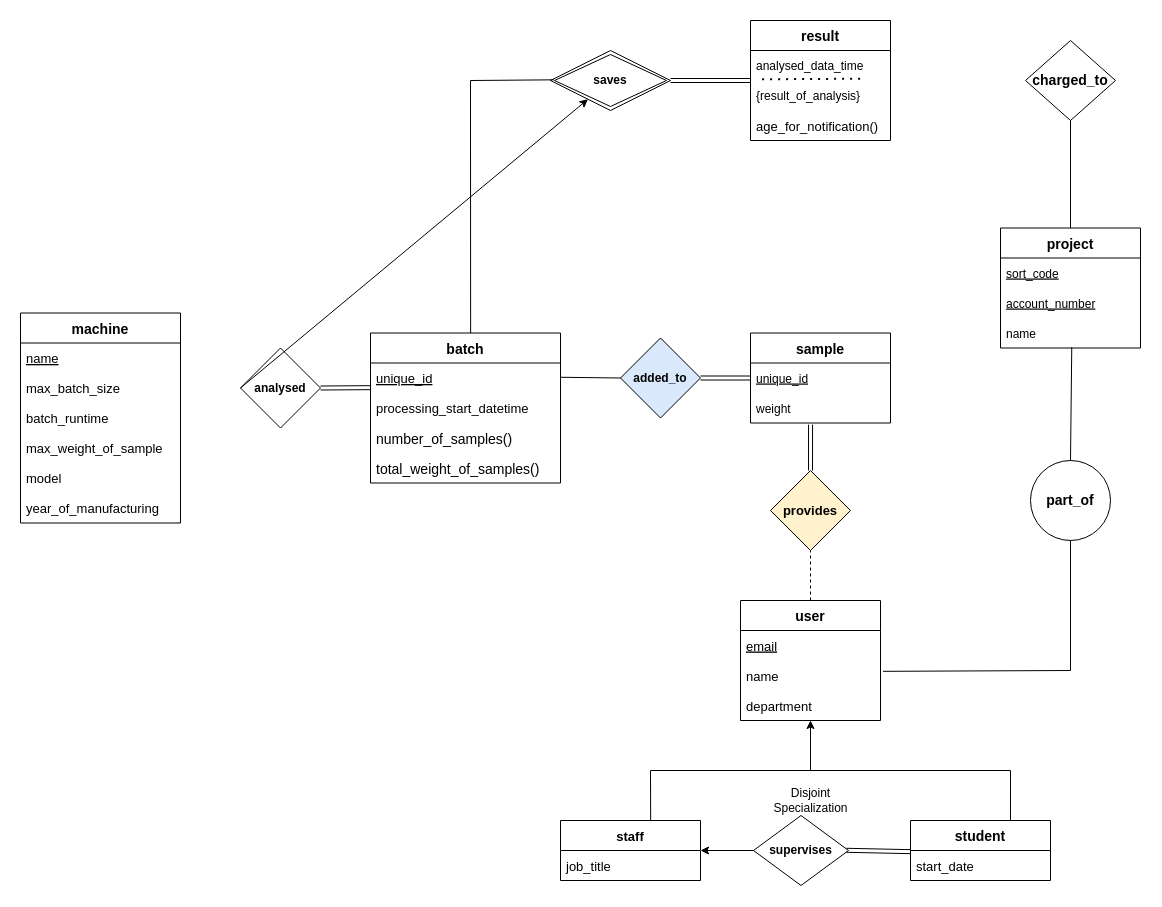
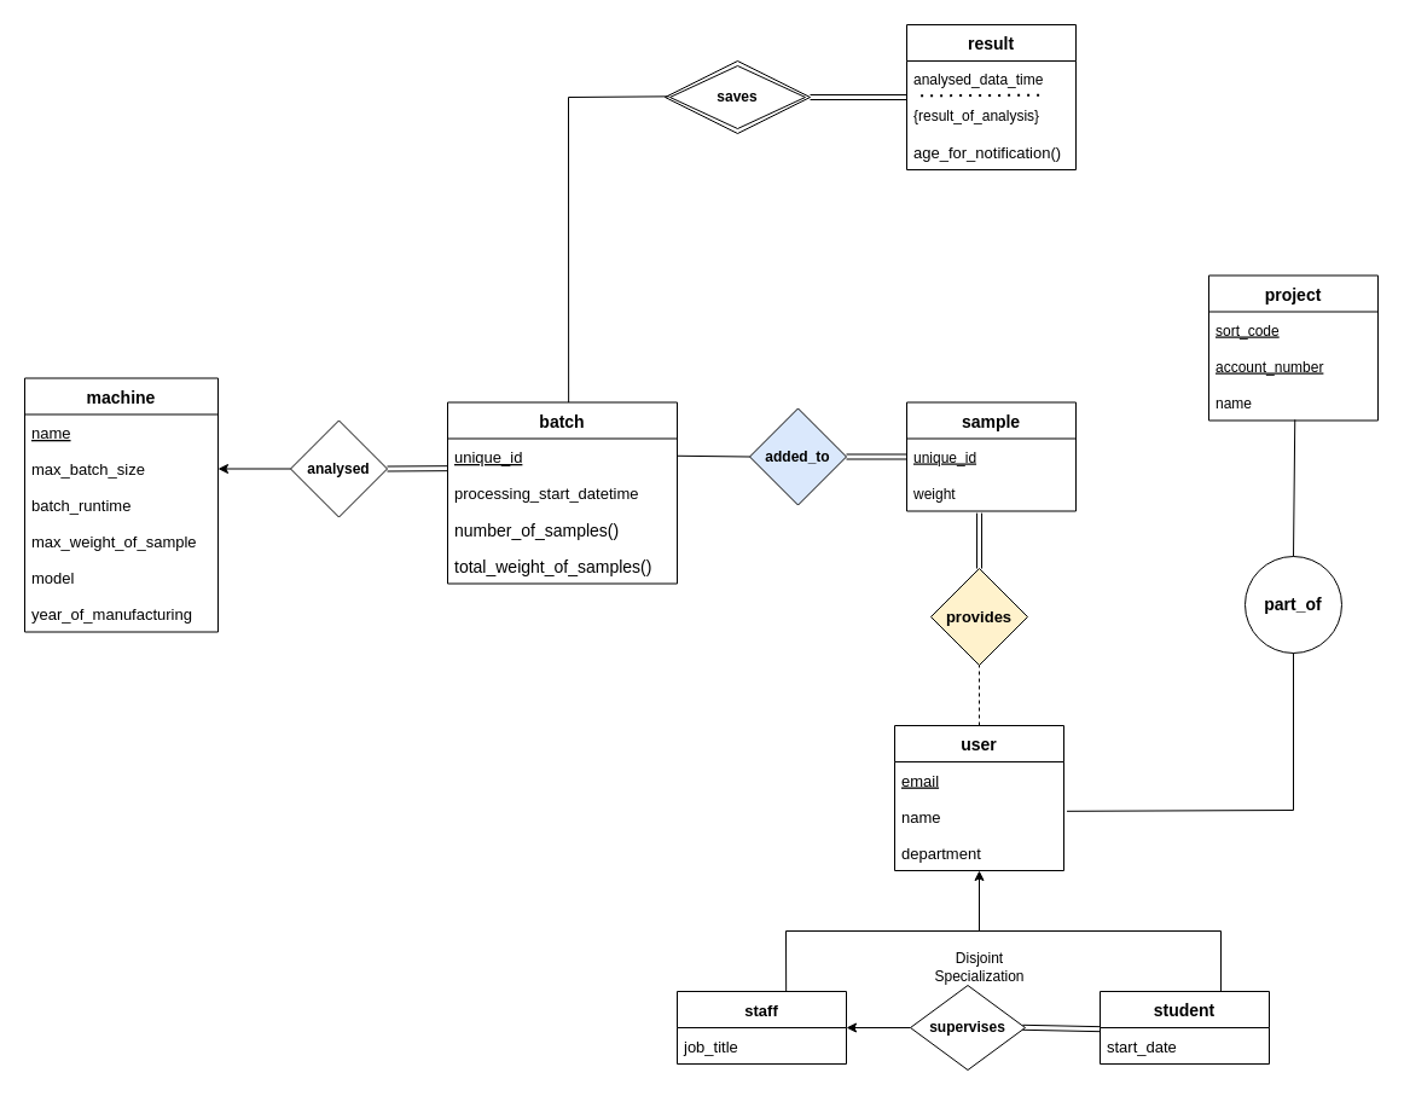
  <mxCell id="0" />
  <mxCell id="1" parent="0" />
  <mxCell id="2" value="&lt;b&gt;added_to&lt;/b&gt;" style="rhombus;whiteSpace=wrap;html=1;fillColor=#dae8fc;" parent="1" vertex="1"><mxGeometry x="620" y="337.5" width="80" height="80" as="geometry" /></mxCell>
  <mxCell id="3" value="" style="endArrow=none;html=1;rounded=0;strokeColor=default;entryX=0;entryY=0.5;entryDx=0;entryDy=0;exitX=1.001;exitY=0.476;exitDx=0;exitDy=0;exitPerimeter=0;" parent="1" source="43" target="2" edge="1"><mxGeometry width="50" height="50" relative="1" as="geometry"><mxPoint x="453.25" y="376.7" as="sourcePoint" /><mxPoint x="160" y="500" as="targetPoint" /></mxGeometry></mxCell>
  <mxCell id="4" value="Disjoint &lt;br&gt;Specialization" style="text;html=1;align=center;verticalAlign=middle;resizable=0;points=[];autosize=1;strokeColor=none;fillColor=none;" parent="1" vertex="1"><mxGeometry x="760" y="780" width="100" height="40" as="geometry" /></mxCell>
  <mxCell id="5" value="&lt;b&gt;analysed&lt;/b&gt;" style="rhombus;whiteSpace=wrap;html=1;" parent="1" vertex="1"><mxGeometry x="240" y="347.5" width="80" height="80" as="geometry" /></mxCell>
  <mxCell id="6" value="&lt;b&gt;supervises&lt;/b&gt;" style="rhombus;whiteSpace=wrap;html=1;" parent="1" vertex="1"><mxGeometry x="753" y="815" width="95" height="70" as="geometry" /></mxCell>
  <mxCell id="7" value="&lt;b style=&quot;font-size: 14px;&quot;&gt;part_of&lt;/b&gt;" style="ellipse;whiteSpace=wrap;html=1;fontSize=14;" vertex="1" parent="1"><mxGeometry x="1030" y="460" width="80" height="80" as="geometry" /></mxCell>
  <mxCell id="8" value="" style="endArrow=none;html=1;rounded=0;exitX=0.5;exitY=0;exitDx=0;exitDy=0;entryX=0.509;entryY=0.979;entryDx=0;entryDy=0;entryPerimeter=0;" edge="1" parent="1" source="7" target="24"><mxGeometry width="50" height="50" relative="1" as="geometry"><mxPoint x="1520" y="65" as="sourcePoint" /><mxPoint x="1731.62" y="95.03" as="targetPoint" /></mxGeometry></mxCell>
  <mxCell id="9" value="" style="endArrow=none;html=1;rounded=0;exitX=1;exitY=0.5;exitDx=0;exitDy=0;entryX=0;entryY=0.5;entryDx=0;entryDy=0;shape=link;" edge="1" parent="1" source="2" target="18"><mxGeometry width="50" height="50" relative="1" as="geometry"><mxPoint x="700" y="480" as="sourcePoint" /><mxPoint x="700" y="376.94" as="targetPoint" /></mxGeometry></mxCell>
  <mxCell id="10" value="result" style="swimlane;fontStyle=1;childLayout=stackLayout;horizontal=1;startSize=30;horizontalStack=0;resizeParent=1;resizeParentMax=0;resizeLast=0;collapsible=1;marginBottom=0;fontSize=14;" vertex="1" parent="1"><mxGeometry x="750" y="20" width="140" height="120" as="geometry" /></mxCell>
  <mxCell id="11" value="analysed_data_time" style="text;strokeColor=none;fillColor=none;align=left;verticalAlign=middle;spacingLeft=4;spacingRight=4;overflow=hidden;points=[[0,0.5],[1,0.5]];portConstraint=eastwest;rotatable=0;fontStyle=0" vertex="1" parent="10"><mxGeometry y="30" width="140" height="30" as="geometry" /></mxCell>
  <mxCell id="12" value="{result_of_analysis}" style="text;strokeColor=none;fillColor=none;align=left;verticalAlign=middle;spacingLeft=4;spacingRight=4;overflow=hidden;points=[[0,0.5],[1,0.5]];portConstraint=eastwest;rotatable=0;" vertex="1" parent="10"><mxGeometry y="60" width="140" height="30" as="geometry" /></mxCell>
  <mxCell id="13" value="" style="endArrow=none;dashed=1;html=1;dashPattern=1 3;strokeWidth=2;rounded=0;entryX=0.797;entryY=-0.06;entryDx=0;entryDy=0;entryPerimeter=0;exitX=0.083;exitY=-0.041;exitDx=0;exitDy=0;exitPerimeter=0;" edge="1" parent="10" source="12" target="12"><mxGeometry width="50" height="50" relative="1" as="geometry"><mxPoint x="10" y="90" as="sourcePoint" /><mxPoint x="60" y="40" as="targetPoint" /></mxGeometry></mxCell>
  <mxCell id="14" value="age_for_notification()" style="text;strokeColor=none;fillColor=none;align=left;verticalAlign=middle;spacingLeft=4;spacingRight=4;overflow=hidden;points=[[0,0.5],[1,0.5]];portConstraint=eastwest;rotatable=0;fontSize=13;" vertex="1" parent="10"><mxGeometry y="90" width="140" height="30" as="geometry" /></mxCell>
  <mxCell id="15" value="&lt;b&gt;saves&lt;/b&gt;" style="shape=rhombus;double=1;perimeter=rhombusPerimeter;whiteSpace=wrap;html=1;align=center;" vertex="1" parent="1"><mxGeometry x="550" y="50" width="120" height="60" as="geometry" /></mxCell>
  <mxCell id="16" value="" style="endArrow=none;html=1;rounded=0;shape=link;entryX=1;entryY=0.5;entryDx=0;entryDy=0;" edge="1" parent="1" source="10" target="15"><mxGeometry width="50" height="50" relative="1" as="geometry"><mxPoint x="750" y="620" as="sourcePoint" /><mxPoint x="680" y="80" as="targetPoint" /></mxGeometry></mxCell>
  <mxCell id="17" value="sample" style="swimlane;fontStyle=1;childLayout=stackLayout;horizontal=1;startSize=30;horizontalStack=0;resizeParent=1;resizeParentMax=0;resizeLast=0;collapsible=1;marginBottom=0;fontSize=14;" vertex="1" parent="1"><mxGeometry x="750" y="332.5" width="140" height="90" as="geometry" /></mxCell>
  <mxCell id="18" value="unique_id" style="text;strokeColor=none;fillColor=none;align=left;verticalAlign=middle;spacingLeft=4;spacingRight=4;overflow=hidden;points=[[0,0.5],[1,0.5]];portConstraint=eastwest;rotatable=0;fontStyle=4" vertex="1" parent="17"><mxGeometry y="30" width="140" height="30" as="geometry" /></mxCell>
  <mxCell id="19" value="weight" style="text;strokeColor=none;fillColor=none;align=left;verticalAlign=middle;spacingLeft=4;spacingRight=4;overflow=hidden;points=[[0,0.5],[1,0.5]];portConstraint=eastwest;rotatable=0;" vertex="1" parent="17"><mxGeometry y="60" width="140" height="30" as="geometry" /></mxCell>
  <mxCell id="20" value="" style="endArrow=none;html=1;rounded=0;entryX=0.527;entryY=0.001;entryDx=0;entryDy=0;entryPerimeter=0;" edge="1" parent="1" target="42"><mxGeometry width="50" height="50" relative="1" as="geometry"><mxPoint x="470" y="80" as="sourcePoint" /><mxPoint x="470" y="330" as="targetPoint" /></mxGeometry></mxCell>
  <mxCell id="21" value="project" style="swimlane;fontStyle=1;childLayout=stackLayout;horizontal=1;startSize=30;horizontalStack=0;resizeParent=1;resizeParentMax=0;resizeLast=0;collapsible=1;marginBottom=0;fontSize=14;" vertex="1" parent="1"><mxGeometry x="1000" y="227.5" width="140" height="120" as="geometry" /></mxCell>
  <mxCell id="22" value="sort_code" style="text;strokeColor=none;fillColor=none;align=left;verticalAlign=middle;spacingLeft=4;spacingRight=4;overflow=hidden;points=[[0,0.5],[1,0.5]];portConstraint=eastwest;rotatable=0;fontStyle=4" vertex="1" parent="21"><mxGeometry y="30" width="140" height="30" as="geometry" /></mxCell>
  <mxCell id="23" value="account_number" style="text;strokeColor=none;fillColor=none;align=left;verticalAlign=middle;spacingLeft=4;spacingRight=4;overflow=hidden;points=[[0,0.5],[1,0.5]];portConstraint=eastwest;rotatable=0;fontStyle=4" vertex="1" parent="21"><mxGeometry y="60" width="140" height="30" as="geometry" /></mxCell>
  <mxCell id="24" value="name" style="text;strokeColor=none;fillColor=none;align=left;verticalAlign=middle;spacingLeft=4;spacingRight=4;overflow=hidden;points=[[0,0.5],[1,0.5]];portConstraint=eastwest;rotatable=0;" vertex="1" parent="21"><mxGeometry y="90" width="140" height="30" as="geometry" /></mxCell>
  <mxCell id="25" value="user" style="swimlane;fontStyle=1;childLayout=stackLayout;horizontal=1;startSize=30;horizontalStack=0;resizeParent=1;resizeParentMax=0;resizeLast=0;collapsible=1;marginBottom=0;fontSize=14;" vertex="1" parent="1"><mxGeometry x="740" y="600" width="140" height="120" as="geometry" /></mxCell>
  <mxCell id="26" value="email" style="text;strokeColor=none;fillColor=none;align=left;verticalAlign=middle;spacingLeft=4;spacingRight=4;overflow=hidden;points=[[0,0.5],[1,0.5]];portConstraint=eastwest;rotatable=0;fontSize=13;fontStyle=4" vertex="1" parent="25"><mxGeometry y="30" width="140" height="30" as="geometry" /></mxCell>
  <mxCell id="27" value="name" style="text;strokeColor=none;fillColor=none;align=left;verticalAlign=middle;spacingLeft=4;spacingRight=4;overflow=hidden;points=[[0,0.5],[1,0.5]];portConstraint=eastwest;rotatable=0;fontSize=13;" vertex="1" parent="25"><mxGeometry y="60" width="140" height="30" as="geometry" /></mxCell>
  <mxCell id="28" value="department" style="text;strokeColor=none;fillColor=none;align=left;verticalAlign=middle;spacingLeft=4;spacingRight=4;overflow=hidden;points=[[0,0.5],[1,0.5]];portConstraint=eastwest;rotatable=0;fontSize=13;" vertex="1" parent="25"><mxGeometry y="90" width="140" height="30" as="geometry" /></mxCell>
  <mxCell id="29" value="student" style="swimlane;fontStyle=1;childLayout=stackLayout;horizontal=1;startSize=30;horizontalStack=0;resizeParent=1;resizeParentMax=0;resizeLast=0;collapsible=1;marginBottom=0;fontSize=14;" vertex="1" parent="1"><mxGeometry x="910" y="820" width="140" height="60" as="geometry" /></mxCell>
  <mxCell id="30" value="start_date" style="text;strokeColor=none;fillColor=none;align=left;verticalAlign=middle;spacingLeft=4;spacingRight=4;overflow=hidden;points=[[0,0.5],[1,0.5]];portConstraint=eastwest;rotatable=0;fontSize=13;" vertex="1" parent="29"><mxGeometry y="30" width="140" height="30" as="geometry" /></mxCell>
  <mxCell id="31" value="staff" style="swimlane;fontStyle=1;childLayout=stackLayout;horizontal=1;startSize=30;horizontalStack=0;resizeParent=1;resizeParentMax=0;resizeLast=0;collapsible=1;marginBottom=0;fontSize=13;" vertex="1" parent="1"><mxGeometry x="560" y="820" width="140" height="60" as="geometry" /></mxCell>
  <mxCell id="32" value="job_title" style="text;strokeColor=none;fillColor=none;align=left;verticalAlign=middle;spacingLeft=4;spacingRight=4;overflow=hidden;points=[[0,0.5],[1,0.5]];portConstraint=eastwest;rotatable=0;fontSize=13;" vertex="1" parent="31"><mxGeometry y="30" width="140" height="30" as="geometry" /></mxCell>
  <mxCell id="33" value="" style="endArrow=classic;html=1;rounded=0;fontSize=13;exitX=0;exitY=0.5;exitDx=0;exitDy=0;entryX=1;entryY=0;entryDx=0;entryDy=0;entryPerimeter=0;" edge="1" parent="1" source="6" target="32"><mxGeometry width="50" height="50" relative="1" as="geometry"><mxPoint x="700" y="880" as="sourcePoint" /><mxPoint x="750" y="830" as="targetPoint" /></mxGeometry></mxCell>
  <mxCell id="34" value="" style="endArrow=none;html=1;rounded=0;fontSize=13;shape=link;entryX=-0.001;entryY=0.039;entryDx=0;entryDy=0;entryPerimeter=0;exitX=0.977;exitY=0.497;exitDx=0;exitDy=0;exitPerimeter=0;" edge="1" parent="1" source="6" target="30"><mxGeometry width="50" height="50" relative="1" as="geometry"><mxPoint x="800" y="890" as="sourcePoint" /><mxPoint x="850" y="840" as="targetPoint" /></mxGeometry></mxCell>
  <mxCell id="35" value="machine" style="swimlane;fontStyle=1;childLayout=stackLayout;horizontal=1;startSize=30;horizontalStack=0;resizeParent=1;resizeParentMax=0;resizeLast=0;collapsible=1;marginBottom=0;fontSize=14;" vertex="1" parent="1"><mxGeometry x="20" y="312.5" width="160" height="210" as="geometry" /></mxCell>
  <mxCell id="36" value="name" style="text;strokeColor=none;fillColor=none;align=left;verticalAlign=middle;spacingLeft=4;spacingRight=4;overflow=hidden;points=[[0,0.5],[1,0.5]];portConstraint=eastwest;rotatable=0;fontSize=13;fontStyle=4" vertex="1" parent="35"><mxGeometry y="30" width="160" height="30" as="geometry" /></mxCell>
  <mxCell id="37" value="max_batch_size" style="text;strokeColor=none;fillColor=none;align=left;verticalAlign=middle;spacingLeft=4;spacingRight=4;overflow=hidden;points=[[0,0.5],[1,0.5]];portConstraint=eastwest;rotatable=0;fontSize=13;" vertex="1" parent="35"><mxGeometry y="60" width="160" height="30" as="geometry" /></mxCell>
  <mxCell id="38" value="batch_runtime" style="text;strokeColor=none;fillColor=none;align=left;verticalAlign=middle;spacingLeft=4;spacingRight=4;overflow=hidden;points=[[0,0.5],[1,0.5]];portConstraint=eastwest;rotatable=0;fontSize=13;" vertex="1" parent="35"><mxGeometry y="90" width="160" height="30" as="geometry" /></mxCell>
  <mxCell id="39" value="max_weight_of_sample" style="text;strokeColor=none;fillColor=none;align=left;verticalAlign=middle;spacingLeft=4;spacingRight=4;overflow=hidden;points=[[0,0.5],[1,0.5]];portConstraint=eastwest;rotatable=0;fontSize=13;" vertex="1" parent="35"><mxGeometry y="120" width="160" height="30" as="geometry" /></mxCell>
  <mxCell id="40" value="model" style="text;strokeColor=none;fillColor=none;align=left;verticalAlign=middle;spacingLeft=4;spacingRight=4;overflow=hidden;points=[[0,0.5],[1,0.5]];portConstraint=eastwest;rotatable=0;fontSize=13;" vertex="1" parent="35"><mxGeometry y="150" width="160" height="30" as="geometry" /></mxCell>
  <mxCell id="41" value="year_of_manufacturing" style="text;strokeColor=none;fillColor=none;align=left;verticalAlign=middle;spacingLeft=4;spacingRight=4;overflow=hidden;points=[[0,0.5],[1,0.5]];portConstraint=eastwest;rotatable=0;fontSize=13;" vertex="1" parent="35"><mxGeometry y="180" width="160" height="30" as="geometry" /></mxCell>
  <mxCell id="42" value="batch" style="swimlane;fontStyle=1;childLayout=stackLayout;horizontal=1;startSize=30;horizontalStack=0;resizeParent=1;resizeParentMax=0;resizeLast=0;collapsible=1;marginBottom=0;fontSize=14;" vertex="1" parent="1"><mxGeometry x="370" y="332.5" width="190" height="150" as="geometry" /></mxCell>
  <mxCell id="43" value="unique_id" style="text;strokeColor=none;fillColor=none;align=left;verticalAlign=middle;spacingLeft=4;spacingRight=4;overflow=hidden;points=[[0,0.5],[1,0.5]];portConstraint=eastwest;rotatable=0;fontSize=13;fontStyle=4" vertex="1" parent="42"><mxGeometry y="30" width="190" height="30" as="geometry" /></mxCell>
  <mxCell id="44" value="processing_start_datetime    " style="text;strokeColor=none;fillColor=none;align=left;verticalAlign=middle;spacingLeft=4;spacingRight=4;overflow=hidden;points=[[0,0.5],[1,0.5]];portConstraint=eastwest;rotatable=0;fontSize=13;" vertex="1" parent="42"><mxGeometry y="60" width="190" height="30" as="geometry" /></mxCell>
  <mxCell id="45" value="number_of_samples()" style="text;strokeColor=none;fillColor=none;align=left;verticalAlign=middle;spacingLeft=4;spacingRight=4;overflow=hidden;points=[[0,0.5],[1,0.5]];portConstraint=eastwest;rotatable=0;fontSize=14;" vertex="1" parent="42"><mxGeometry y="90" width="190" height="30" as="geometry" /></mxCell>
  <mxCell id="46" value="total_weight_of_samples()" style="text;strokeColor=none;fillColor=none;align=left;verticalAlign=middle;spacingLeft=4;spacingRight=4;overflow=hidden;points=[[0,0.5],[1,0.5]];portConstraint=eastwest;rotatable=0;fontSize=14;" vertex="1" parent="42"><mxGeometry y="120" width="190" height="30" as="geometry" /></mxCell>
- <mxCell id="47" value="" style="endArrow=classic;html=1;rounded=0;fontSize=13;exitX=0;exitY=0.5;exitDx=0;exitDy=0;" edge="1" parent="1" source="5" target="15"><mxGeometry width="50" height="50" relative="1" as="geometry"><mxPoint x="0" y="410" as="sourcePoint" /><mxPoint x="50" y="360" as="targetPoint" /></mxGeometry></mxCell>
+ <mxCell id="47" value="" style="endArrow=classic;html=1;rounded=0;fontSize=13;exitX=0;exitY=0.5;exitDx=0;exitDy=0;" edge="1" parent="1" source="5" target="37"><mxGeometry width="50" height="50" relative="1" as="geometry"><mxPoint x="0" y="410" as="sourcePoint" /><mxPoint x="50" y="360" as="targetPoint" /></mxGeometry></mxCell>
  <mxCell id="48" value="&lt;b&gt;provides&lt;/b&gt;" style="rhombus;whiteSpace=wrap;html=1;fontSize=13;fillColor=#fff2cc;" vertex="1" parent="1"><mxGeometry x="770" y="470" width="80" height="80" as="geometry" /></mxCell>
  <mxCell id="49" value="" style="endArrow=none;html=1;rounded=0;fontSize=13;entryX=0.429;entryY=1.054;entryDx=0;entryDy=0;entryPerimeter=0;shape=link;" edge="1" parent="1" source="48" target="19"><mxGeometry width="50" height="50" relative="1" as="geometry"><mxPoint x="540" y="560" as="sourcePoint" /><mxPoint x="590" y="510" as="targetPoint" /></mxGeometry></mxCell>
  <mxCell id="50" value="" style="endArrow=none;html=1;rounded=0;fontSize=13;entryX=0.5;entryY=1;entryDx=0;entryDy=0;exitX=0.5;exitY=0;exitDx=0;exitDy=0;dashed=1;" edge="1" parent="1" source="25" target="48"><mxGeometry width="50" height="50" relative="1" as="geometry"><mxPoint x="540" y="560" as="sourcePoint" /><mxPoint x="590" y="510" as="targetPoint" /></mxGeometry></mxCell>
  <mxCell id="51" value="" style="endArrow=none;html=1;rounded=0;fontSize=13;" edge="1" parent="1"><mxGeometry width="50" height="50" relative="1" as="geometry"><mxPoint x="650" y="770" as="sourcePoint" /><mxPoint x="1010" y="770" as="targetPoint" /></mxGeometry></mxCell>
  <mxCell id="52" value="" style="endArrow=none;html=1;rounded=0;fontSize=13;exitX=0.644;exitY=0.002;exitDx=0;exitDy=0;exitPerimeter=0;" edge="1" parent="1" source="31"><mxGeometry width="50" height="50" relative="1" as="geometry"><mxPoint x="790" y="820" as="sourcePoint" /><mxPoint x="650" y="770" as="targetPoint" /></mxGeometry></mxCell>
  <mxCell id="53" value="" style="endArrow=none;html=1;rounded=0;fontSize=13;exitX=0.714;exitY=-0.004;exitDx=0;exitDy=0;exitPerimeter=0;" edge="1" parent="1" source="29"><mxGeometry width="50" height="50" relative="1" as="geometry"><mxPoint x="1020" y="820" as="sourcePoint" /><mxPoint x="1010" y="770" as="targetPoint" /></mxGeometry></mxCell>
  <mxCell id="54" value="" style="endArrow=classic;html=1;rounded=0;fontSize=13;entryX=0.5;entryY=1;entryDx=0;entryDy=0;" edge="1" parent="1" target="25"><mxGeometry width="50" height="50" relative="1" as="geometry"><mxPoint x="810" y="770" as="sourcePoint" /><mxPoint x="860" y="770" as="targetPoint" /></mxGeometry></mxCell>
  <mxCell id="55" value="" style="endArrow=none;html=1;rounded=0;fontSize=14;entryX=1;entryY=0.5;entryDx=0;entryDy=0;exitX=-0.002;exitY=0.822;exitDx=0;exitDy=0;exitPerimeter=0;shape=link;" edge="1" parent="1" source="43" target="5"><mxGeometry width="50" height="50" relative="1" as="geometry"><mxPoint x="250" y="470" as="sourcePoint" /><mxPoint x="300" y="420" as="targetPoint" /></mxGeometry></mxCell>
  <mxCell id="56" value="" style="endArrow=none;html=1;rounded=0;fontSize=14;exitX=1.018;exitY=0.361;exitDx=0;exitDy=0;exitPerimeter=0;" edge="1" parent="1" source="27"><mxGeometry width="50" height="50" relative="1" as="geometry"><mxPoint x="900" y="510" as="sourcePoint" /><mxPoint x="1070" y="670" as="targetPoint" /></mxGeometry></mxCell>
  <mxCell id="57" value="" style="endArrow=none;html=1;rounded=0;fontSize=14;entryX=0.5;entryY=1;entryDx=0;entryDy=0;" edge="1" parent="1" target="7"><mxGeometry width="50" height="50" relative="1" as="geometry"><mxPoint x="1070" y="670" as="sourcePoint" /><mxPoint x="950" y="570" as="targetPoint" /></mxGeometry></mxCell>
- <mxCell id="58" value="&lt;b&gt;charged_to&lt;/b&gt;" style="rhombus;whiteSpace=wrap;html=1;fontSize=14;" vertex="1" parent="1"><mxGeometry x="1025" y="40" width="90" height="80" as="geometry" /></mxCell>
- <mxCell id="59" value="" style="endArrow=none;html=1;rounded=0;fontSize=14;exitX=0.5;exitY=1;exitDx=0;exitDy=0;entryX=0.5;entryY=0;entryDx=0;entryDy=0;" edge="1" parent="1" source="58" target="21"><mxGeometry width="50" height="50" relative="1" as="geometry"><mxPoint x="950" y="370" as="sourcePoint" /><mxPoint x="1000" y="320" as="targetPoint" /></mxGeometry></mxCell>
  <mxCell id="60" value="" style="endArrow=none;html=1;rounded=0;fontSize=14;entryX=0.028;entryY=0.489;entryDx=0;entryDy=0;entryPerimeter=0;" edge="1" parent="1" target="15"><mxGeometry width="50" height="50" relative="1" as="geometry"><mxPoint x="470" y="80" as="sourcePoint" /><mxPoint x="620" y="130" as="targetPoint" /></mxGeometry></mxCell>
